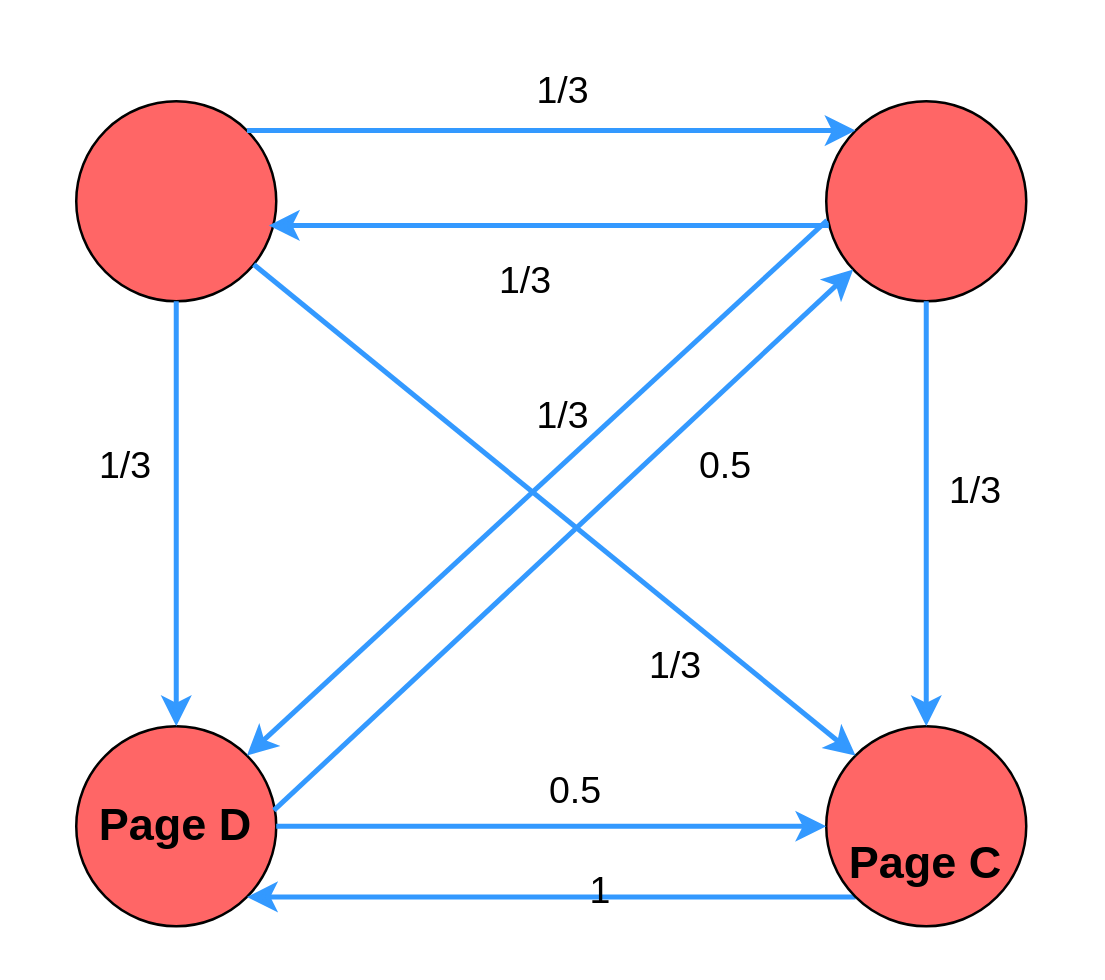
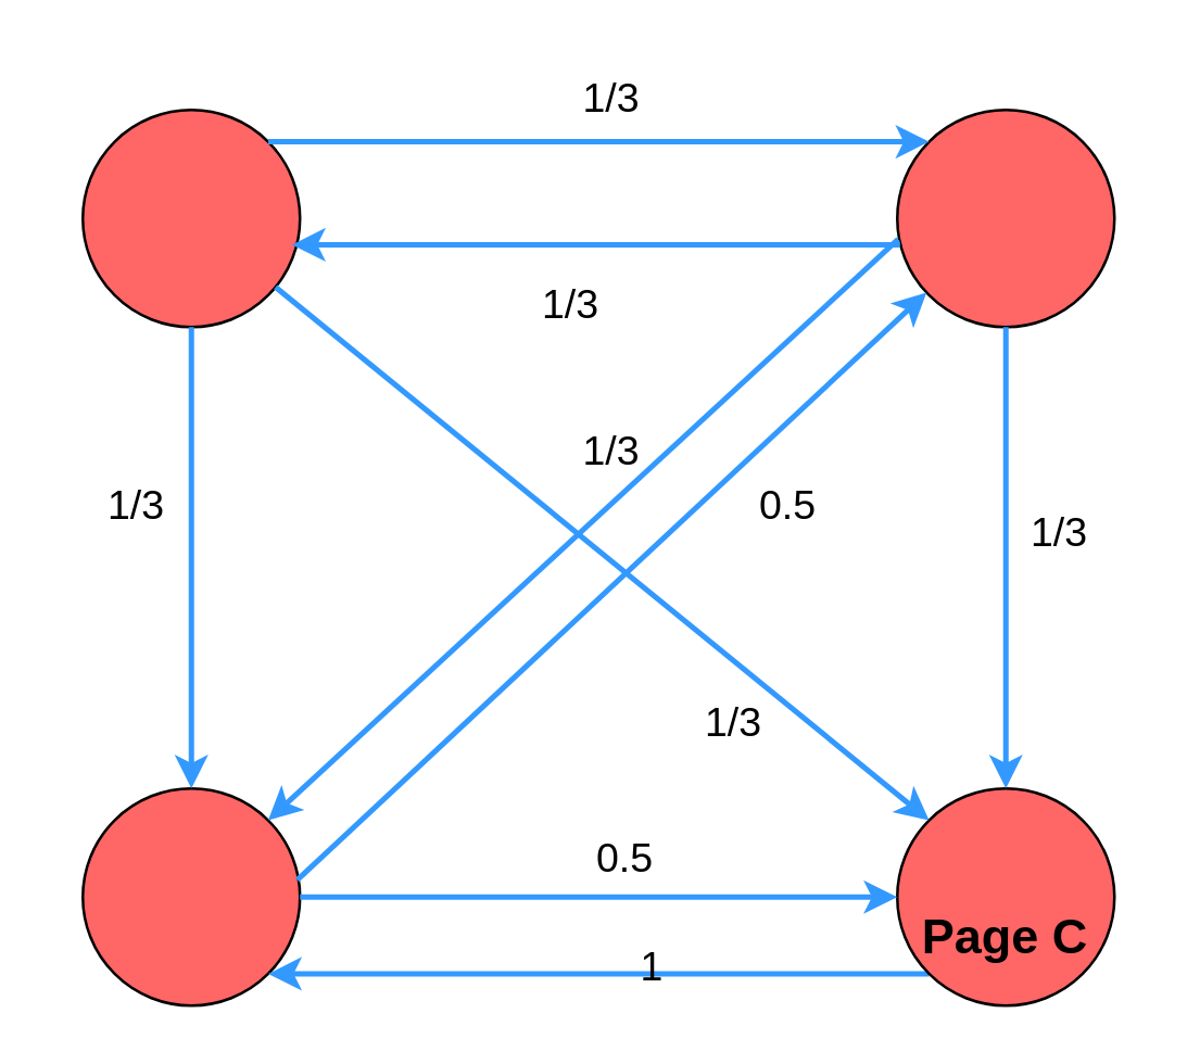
  <mxCell id="0" />
  <mxCell id="1" parent="0" />
  <mxCell id="2" value="" style="ellipse;whiteSpace=wrap;html=1;aspect=fixed;fillColor=#FF6666;" parent="1" vertex="1"><mxGeometry x="30" y="40" width="80" height="80" as="geometry" /></mxCell>
  <mxCell id="3" value="" style="ellipse;whiteSpace=wrap;html=1;aspect=fixed;fillColor=#FF6666;" parent="1" vertex="1"><mxGeometry x="330" y="40" width="80" height="80" as="geometry" /></mxCell>
  <mxCell id="4" value="" style="ellipse;whiteSpace=wrap;html=1;aspect=fixed;fillColor=#FF6666;" parent="1" vertex="1"><mxGeometry x="30" y="290" width="80" height="80" as="geometry" /></mxCell>
  <mxCell id="5" style="edgeStyle=orthogonalEdgeStyle;rounded=0;orthogonalLoop=1;jettySize=auto;html=1;exitX=0;exitY=1;exitDx=0;exitDy=0;entryX=1;entryY=1;entryDx=0;entryDy=0;strokeColor=#3399FF;strokeWidth=2;" parent="1" source="6" target="4" edge="1"><mxGeometry relative="1" as="geometry" /></mxCell>
  <mxCell id="6" value="" style="ellipse;whiteSpace=wrap;html=1;aspect=fixed;fillColor=#FF6666;" parent="1" vertex="1"><mxGeometry x="330" y="290" width="80" height="80" as="geometry" /></mxCell>
  <mxCell id="7" value="" style="endArrow=classic;html=1;rounded=0;exitX=1;exitY=0;exitDx=0;exitDy=0;strokeColor=#3399FF;strokeWidth=2;entryX=0;entryY=0;entryDx=0;entryDy=0;" parent="1" source="2" target="3" edge="1"><mxGeometry width="50" height="50" relative="1" as="geometry"><mxPoint x="170" y="310" as="sourcePoint" /><mxPoint x="220" y="260" as="targetPoint" /></mxGeometry></mxCell>
  <mxCell id="8" value="" style="endArrow=classic;html=1;rounded=0;strokeColor=#3399FF;strokeWidth=2;entryX=0;entryY=0;entryDx=0;entryDy=0;" parent="1" source="2" target="6" edge="1"><mxGeometry width="50" height="50" relative="1" as="geometry"><mxPoint x="108" y="62" as="sourcePoint" /><mxPoint x="320" y="90" as="targetPoint" /></mxGeometry></mxCell>
  <mxCell id="9" value="" style="endArrow=classic;html=1;rounded=0;strokeColor=#3399FF;strokeWidth=2;entryX=0.5;entryY=0;entryDx=0;entryDy=0;exitX=0.5;exitY=1;exitDx=0;exitDy=0;" parent="1" source="2" target="4" edge="1"><mxGeometry width="50" height="50" relative="1" as="geometry"><mxPoint x="120" y="91" as="sourcePoint" /><mxPoint x="342" y="97" as="targetPoint" /></mxGeometry></mxCell>
  <mxCell id="10" value="" style="endArrow=classic;html=1;rounded=0;exitX=0.988;exitY=0.421;exitDx=0;exitDy=0;exitPerimeter=0;strokeColor=#3399FF;strokeWidth=2;" parent="1" source="4" target="3" edge="1"><mxGeometry width="50" height="50" relative="1" as="geometry"><mxPoint x="160" y="290" as="sourcePoint" /><mxPoint x="210" y="240" as="targetPoint" /></mxGeometry></mxCell>
  <mxCell id="11" value="" style="endArrow=classic;html=1;rounded=0;exitX=1;exitY=0.5;exitDx=0;exitDy=0;entryX=0;entryY=0.5;entryDx=0;entryDy=0;strokeColor=#3399FF;strokeWidth=2;" parent="1" source="4" target="6" edge="1"><mxGeometry width="50" height="50" relative="1" as="geometry"><mxPoint x="160" y="290" as="sourcePoint" /><mxPoint x="210" y="240" as="targetPoint" /></mxGeometry></mxCell>
  <mxCell id="12" value="" style="endArrow=classic;html=1;rounded=0;entryX=0.963;entryY=0.621;entryDx=0;entryDy=0;entryPerimeter=0;exitX=0.013;exitY=0.621;exitDx=0;exitDy=0;exitPerimeter=0;strokeColor=#3399FF;strokeWidth=2;" parent="1" source="3" target="2" edge="1"><mxGeometry width="50" height="50" relative="1" as="geometry"><mxPoint x="160" y="290" as="sourcePoint" /><mxPoint x="210" y="240" as="targetPoint" /></mxGeometry></mxCell>
  <mxCell id="13" value="" style="endArrow=classic;html=1;rounded=0;exitX=0.5;exitY=1;exitDx=0;exitDy=0;entryX=0.5;entryY=0;entryDx=0;entryDy=0;strokeColor=#3399FF;strokeWidth=2;" parent="1" source="3" target="6" edge="1"><mxGeometry width="50" height="50" relative="1" as="geometry"><mxPoint x="160" y="290" as="sourcePoint" /><mxPoint x="210" y="240" as="targetPoint" /></mxGeometry></mxCell>
  <mxCell id="14" value="" style="endArrow=classic;html=1;rounded=0;exitX=0.004;exitY=0.596;exitDx=0;exitDy=0;exitPerimeter=0;entryX=1;entryY=0;entryDx=0;entryDy=0;strokeColor=#3399FF;strokeWidth=2;" parent="1" source="3" target="4" edge="1"><mxGeometry width="50" height="50" relative="1" as="geometry"><mxPoint x="160" y="290" as="sourcePoint" /><mxPoint x="210" y="240" as="targetPoint" /></mxGeometry></mxCell>
  <mxCell id="15" value="&lt;b&gt;&lt;font style=&quot;font-size: 18px;&quot;&gt;Page C&lt;/font&gt;&lt;/b&gt;" style="text;html=1;align=center;verticalAlign=middle;whiteSpace=wrap;rounded=0;" parent="1" vertex="1"><mxGeometry x="335" y="330" width="70" height="30" as="geometry" /></mxCell>
- <mxCell id="16" value="&lt;b&gt;&lt;font style=&quot;font-size: 18px;&quot;&gt;Page D&lt;/font&gt;&lt;/b&gt;" style="text;html=1;align=center;verticalAlign=middle;whiteSpace=wrap;rounded=0;" parent="1" vertex="1"><mxGeometry x="35" y="315" width="70" height="30" as="geometry" /></mxCell>
  <mxCell id="17" value="&lt;font style=&quot;font-size: 15px;&quot;&gt;1/3&lt;/font&gt;" style="text;html=1;align=center;verticalAlign=middle;whiteSpace=wrap;rounded=0;" parent="1" vertex="1"><mxGeometry x="195" y="20" width="60" height="30" as="geometry" /></mxCell>
  <mxCell id="18" value="&lt;font style=&quot;font-size: 15px;&quot;&gt;1/3&lt;/font&gt;" style="text;html=1;align=center;verticalAlign=middle;whiteSpace=wrap;rounded=0;" parent="1" vertex="1"><mxGeometry x="20" y="170" width="60" height="30" as="geometry" /></mxCell>
  <mxCell id="19" value="&lt;span style=&quot;font-size: 15px;&quot;&gt;1/3&lt;/span&gt;" style="text;html=1;align=center;verticalAlign=middle;whiteSpace=wrap;rounded=0;" parent="1" vertex="1"><mxGeometry x="180" y="96" width="60" height="30" as="geometry" /></mxCell>
  <mxCell id="20" value="&lt;font style=&quot;font-size: 15px;&quot;&gt;1/3&lt;/font&gt;" style="text;html=1;align=center;verticalAlign=middle;whiteSpace=wrap;rounded=0;" parent="1" vertex="1"><mxGeometry x="360" y="180" width="60" height="30" as="geometry" /></mxCell>
  <mxCell id="21" value="&lt;span style=&quot;font-size: 15px;&quot;&gt;1/3&lt;/span&gt;" style="text;html=1;align=center;verticalAlign=middle;whiteSpace=wrap;rounded=0;" parent="1" vertex="1"><mxGeometry x="195" y="150" width="60" height="30" as="geometry" /></mxCell>
  <mxCell id="22" value="&lt;span style=&quot;font-size: 15px;&quot;&gt;1/3&lt;/span&gt;" style="text;html=1;align=center;verticalAlign=middle;whiteSpace=wrap;rounded=0;" parent="1" vertex="1"><mxGeometry x="240" y="250" width="60" height="30" as="geometry" /></mxCell>
  <mxCell id="23" value="&lt;span style=&quot;font-size: 15px;&quot;&gt;0.5&lt;/span&gt;" style="text;html=1;align=center;verticalAlign=middle;whiteSpace=wrap;rounded=0;" parent="1" vertex="1"><mxGeometry x="260" y="170" width="60" height="30" as="geometry" /></mxCell>
  <mxCell id="24" value="&lt;span style=&quot;font-size: 15px;&quot;&gt;0.5&lt;/span&gt;" style="text;html=1;align=center;verticalAlign=middle;whiteSpace=wrap;rounded=0;" parent="1" vertex="1"><mxGeometry x="200" y="300" width="60" height="30" as="geometry" /></mxCell>
  <mxCell id="25" value="&lt;span style=&quot;font-size: 15px;&quot;&gt;1&lt;/span&gt;" style="text;html=1;align=center;verticalAlign=middle;whiteSpace=wrap;rounded=0;" parent="1" vertex="1"><mxGeometry x="210" y="340" width="60" height="30" as="geometry" /></mxCell>
